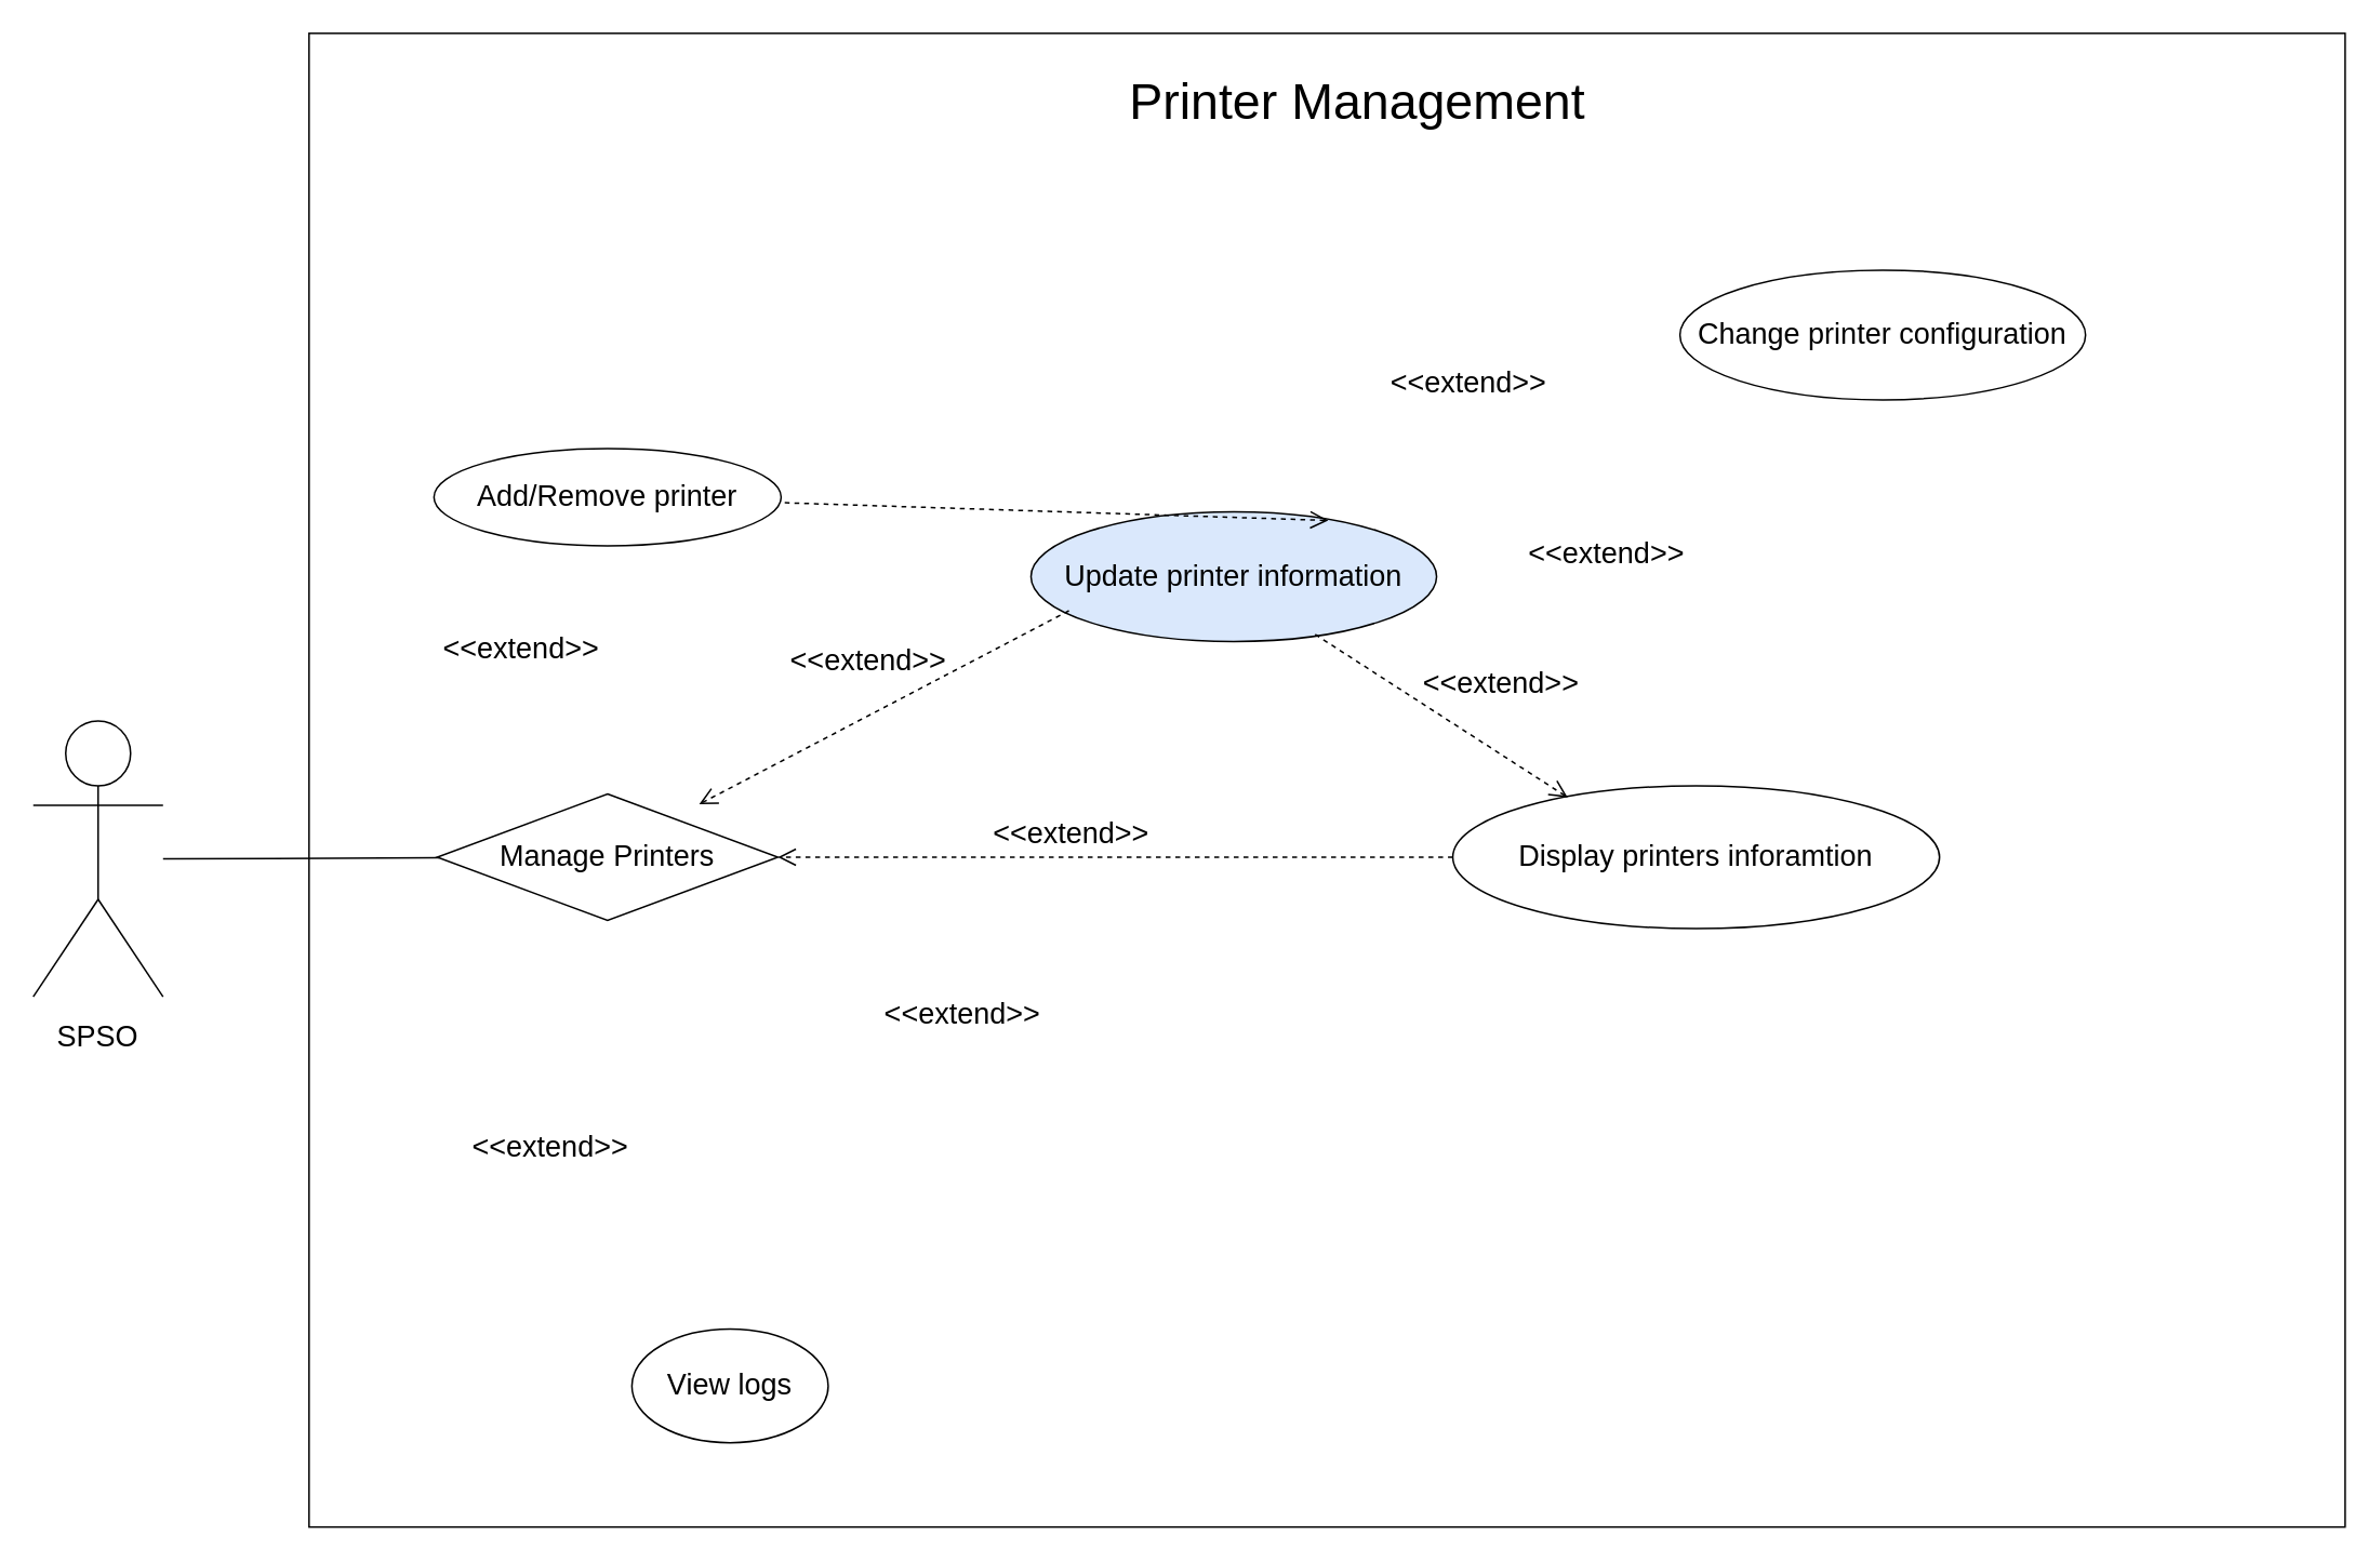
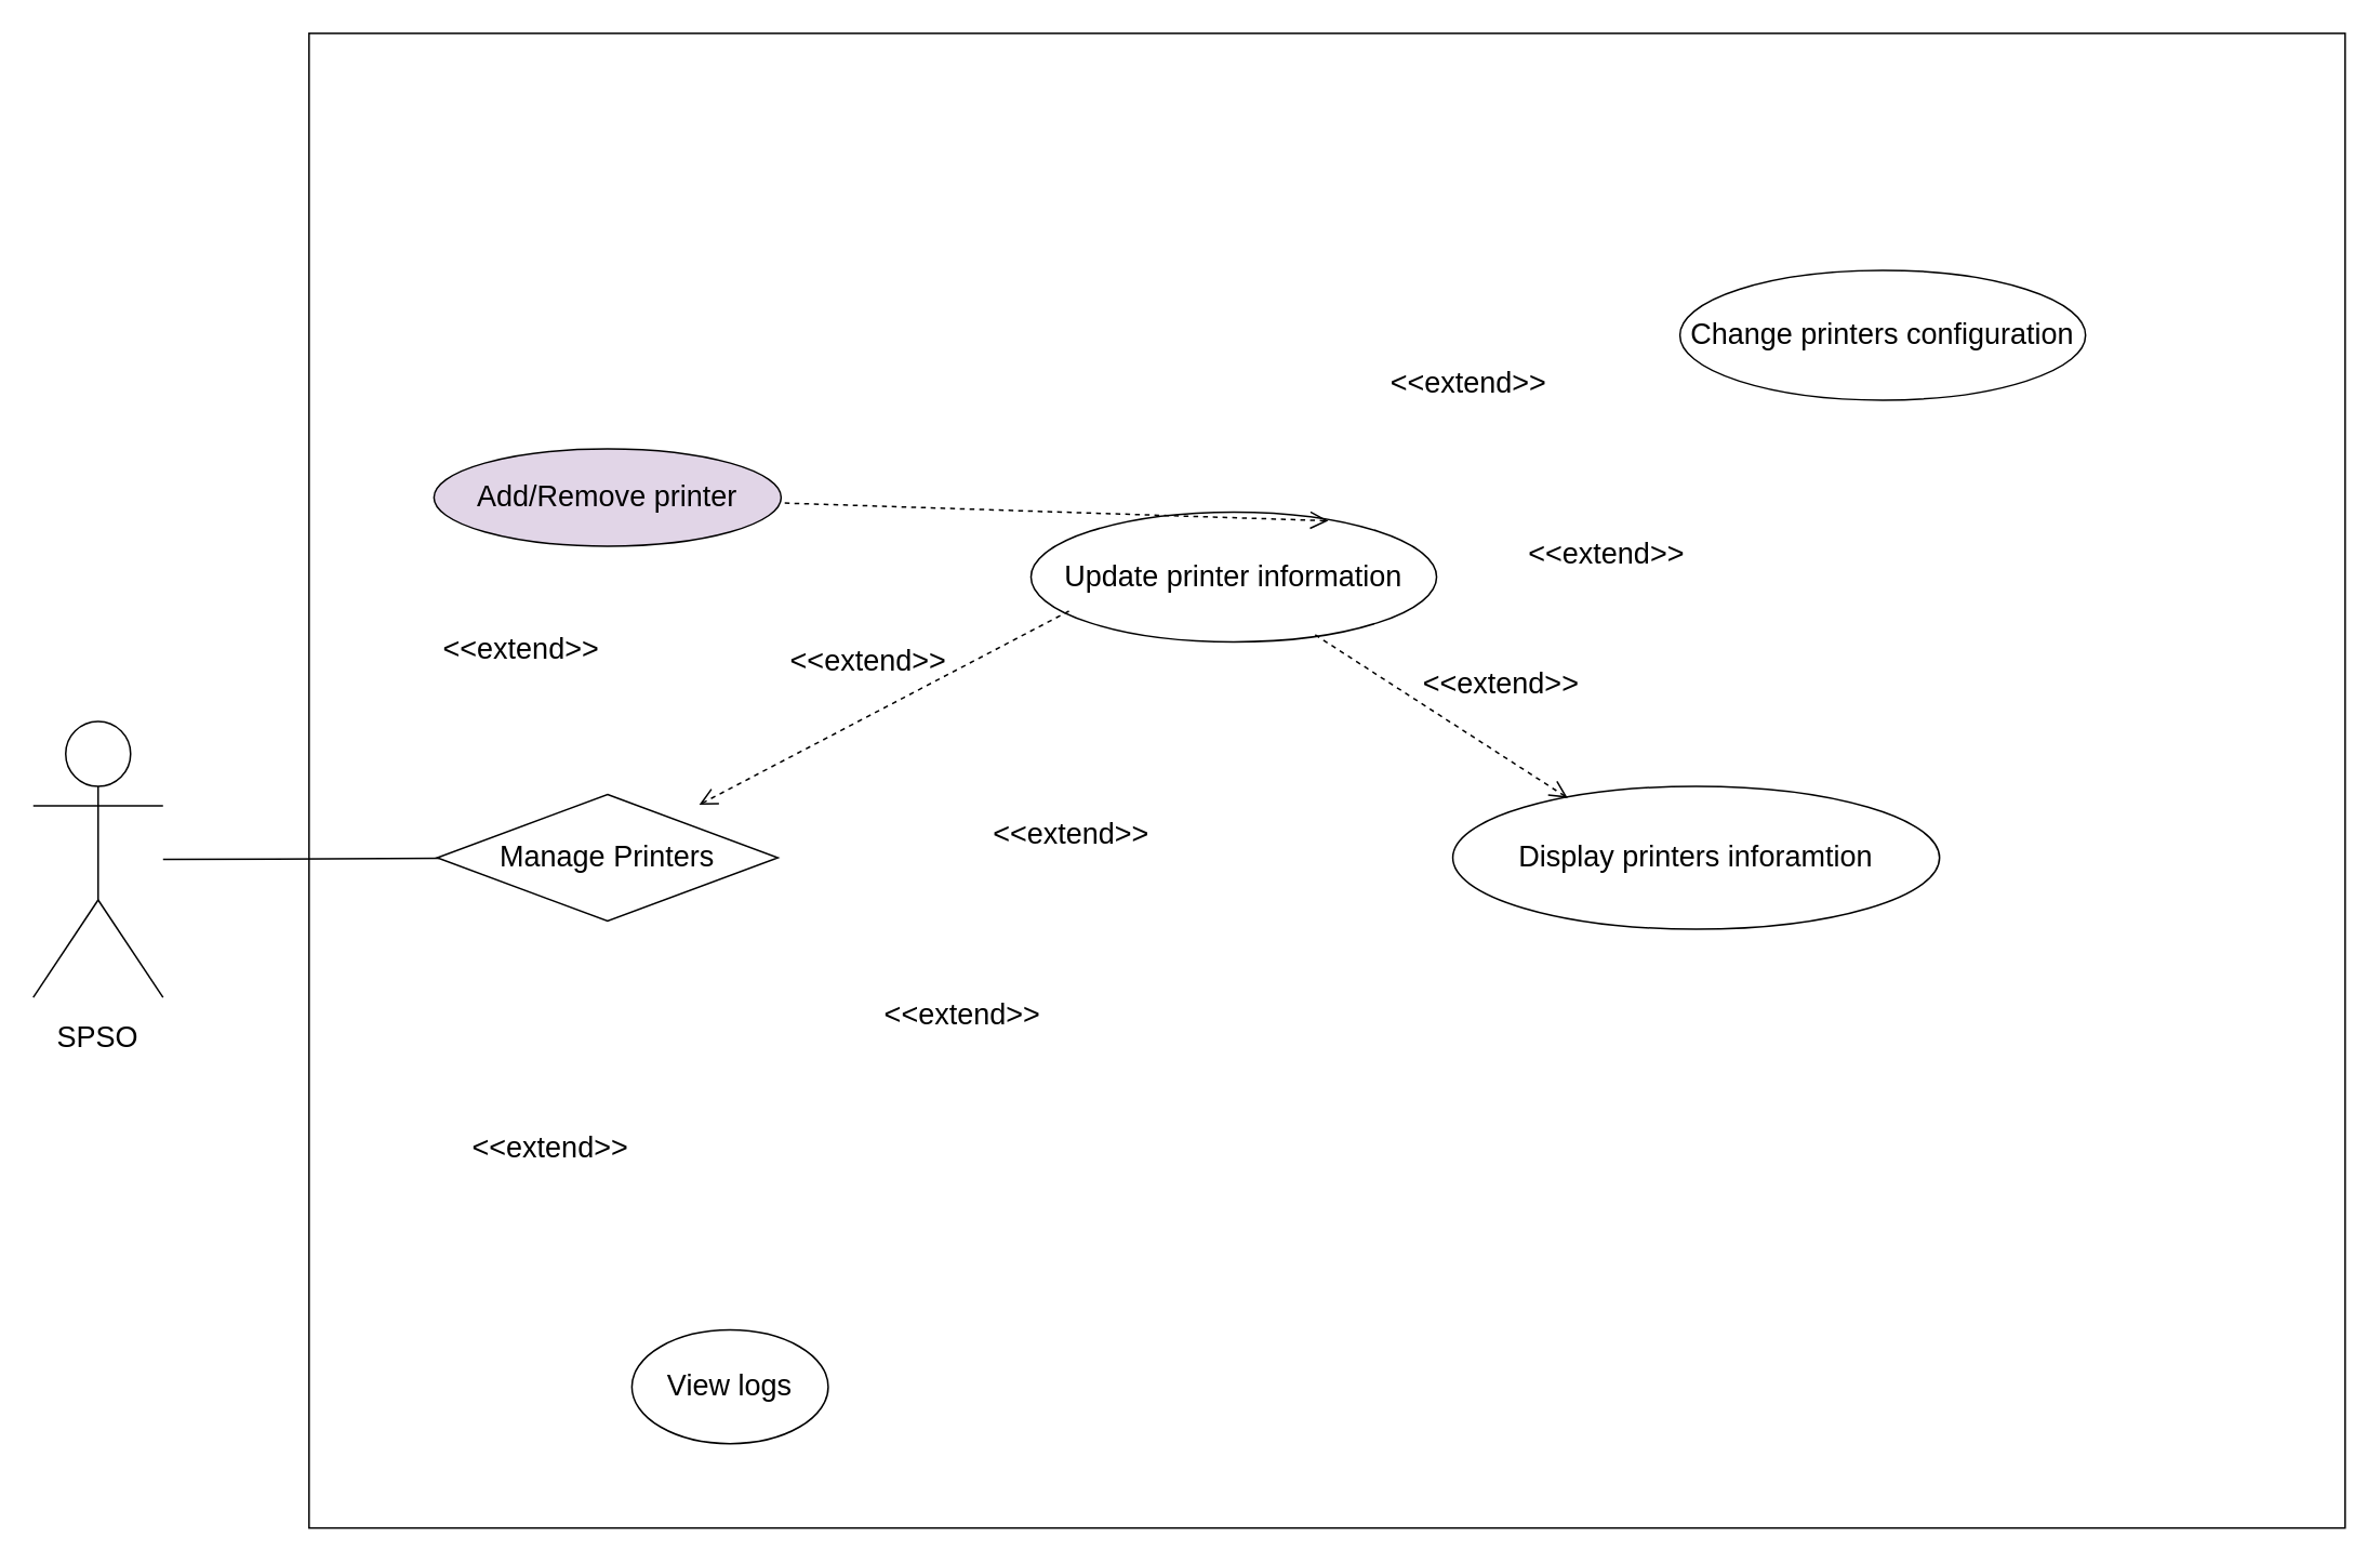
  <mxCell id="0" />
  <mxCell id="1" parent="0" />
  <mxCell id="2" value="" style="rounded=0;whiteSpace=wrap;html=1;labelBackgroundColor=none;" vertex="1" parent="1"><mxGeometry x="190" y="20" width="1255" height="921" as="geometry" /></mxCell>
  <mxCell id="3" value="" style="ellipse;whiteSpace=wrap;html=1;aspect=fixed;labelBackgroundColor=none;" vertex="1" parent="1"><mxGeometry x="40" y="444" width="40" height="40" as="geometry" /></mxCell>
  <mxCell id="4" value="" style="endArrow=none;html=1;rounded=0;entryX=0.5;entryY=1;entryDx=0;entryDy=0;labelBackgroundColor=none;fontColor=default;" edge="1" parent="1" target="3"><mxGeometry width="50" height="50" relative="1" as="geometry"><mxPoint x="60" y="554" as="sourcePoint" /><mxPoint x="530" y="504" as="targetPoint" /></mxGeometry></mxCell>
  <mxCell id="5" value="" style="endArrow=none;html=1;rounded=0;labelBackgroundColor=none;fontColor=default;" edge="1" parent="1"><mxGeometry width="50" height="50" relative="1" as="geometry"><mxPoint x="20" y="496" as="sourcePoint" /><mxPoint x="100" y="496" as="targetPoint" /></mxGeometry></mxCell>
  <mxCell id="6" value="" style="endArrow=none;html=1;rounded=0;labelBackgroundColor=none;fontColor=default;" edge="1" parent="1"><mxGeometry width="50" height="50" relative="1" as="geometry"><mxPoint x="60" y="554" as="sourcePoint" /><mxPoint x="20" y="614" as="targetPoint" /></mxGeometry></mxCell>
  <mxCell id="7" value="" style="endArrow=none;html=1;rounded=0;labelBackgroundColor=none;fontColor=default;" edge="1" parent="1"><mxGeometry width="50" height="50" relative="1" as="geometry"><mxPoint x="60" y="554" as="sourcePoint" /><mxPoint x="100" y="614" as="targetPoint" /></mxGeometry></mxCell>
  <mxCell id="8" value="&lt;font style=&quot;font-size: 18px;&quot;&gt;SPSO&lt;/font&gt;" style="text;html=1;align=center;verticalAlign=middle;whiteSpace=wrap;rounded=0;labelBackgroundColor=none;" vertex="1" parent="1"><mxGeometry x="30" y="624" width="60" height="30" as="geometry" /></mxCell>
- <mxCell id="9" value="&lt;font style=&quot;font-size: 18px;&quot;&gt;Add/Remove printer&lt;/font&gt;" style="ellipse;whiteSpace=wrap;html=1;labelBackgroundColor=none;" vertex="1" parent="1"><mxGeometry x="267" y="276" width="214" height="60" as="geometry" /></mxCell>
- <mxCell id="10" value="&lt;font style=&quot;font-size: 18px;&quot;&gt;Update printer information&lt;/font&gt;" style="ellipse;whiteSpace=wrap;html=1;labelBackgroundColor=none;fillColor=#dae8fc;" vertex="1" parent="1"><mxGeometry x="635" y="315" width="250" height="80" as="geometry" /></mxCell>
+ <mxCell id="9" value="&lt;font style=&quot;font-size: 18px;&quot;&gt;Add/Remove printer&lt;/font&gt;" style="ellipse;whiteSpace=wrap;html=1;labelBackgroundColor=none;fillColor=#e1d5e7;" vertex="1" parent="1"><mxGeometry x="267" y="276" width="214" height="60" as="geometry" /></mxCell>
+ <mxCell id="10" value="&lt;font style=&quot;font-size: 18px;&quot;&gt;Update printer information&lt;/font&gt;" style="ellipse;whiteSpace=wrap;html=1;labelBackgroundColor=none;" vertex="1" parent="1"><mxGeometry x="635" y="315" width="250" height="80" as="geometry" /></mxCell>
  <mxCell id="11" value="&lt;font style=&quot;font-size: 18px;&quot;&gt;Display printers inforamtion&lt;/font&gt;" style="ellipse;whiteSpace=wrap;html=1;labelBackgroundColor=none;" vertex="1" parent="1"><mxGeometry x="895" y="484" width="300" height="88" as="geometry" /></mxCell>
  <mxCell id="12" value="&lt;font style=&quot;font-size: 18px;&quot;&gt;Manage Printers&lt;/font&gt;" style="rhombus;whiteSpace=wrap;html=1;labelBackgroundColor=none;" vertex="1" parent="1"><mxGeometry x="269" y="489" width="210" height="78" as="geometry" /></mxCell>
  <mxCell id="13" value="" style="endArrow=none;html=1;rounded=0;labelBackgroundColor=none;fontColor=default;" edge="1" parent="1" target="12"><mxGeometry width="50" height="50" relative="1" as="geometry"><mxPoint x="100" y="529" as="sourcePoint" /><mxPoint x="530" y="519" as="targetPoint" /></mxGeometry></mxCell>
- <mxCell id="14" value="&lt;font style=&quot;font-size: 31px;&quot;&gt;Printer Management&lt;/font&gt;" style="text;strokeColor=none;fillColor=none;align=left;verticalAlign=middle;spacingLeft=4;spacingRight=4;overflow=hidden;points=[[0,0.5],[1,0.5]];portConstraint=eastwest;rotatable=0;whiteSpace=wrap;html=1;labelBackgroundColor=none;" vertex="1" parent="1"><mxGeometry x="690" y="37" width="320" height="50" as="geometry" /></mxCell>
- <mxCell id="15" value="" style="endArrow=open;html=1;rounded=0;exitX=0;exitY=0.5;exitDx=0;exitDy=0;dashed=1;endFill=0;endSize=9;labelBackgroundColor=none;fontColor=default;" edge="1" parent="1" source="11" target="12"><mxGeometry width="50" height="50" relative="1" as="geometry"><mxPoint x="710" y="531" as="sourcePoint" /><mxPoint x="480" y="489" as="targetPoint" /><Array as="points"><mxPoint x="620" y="528" /></Array></mxGeometry></mxCell>
  <mxCell id="16" value="" style="endArrow=none;html=1;rounded=0;exitX=0.769;exitY=0.081;exitDx=0;exitDy=0;exitPerimeter=0;dashed=1;startArrow=open;startFill=0;startSize=9;labelBackgroundColor=none;fontColor=default;entryX=0.097;entryY=0.757;entryDx=0;entryDy=0;entryPerimeter=0;" edge="1" parent="1" source="12" target="10"><mxGeometry width="50" height="50" relative="1" as="geometry"><mxPoint x="890" y="379" as="sourcePoint" /><mxPoint x="940" y="329" as="targetPoint" /></mxGeometry></mxCell>
  <mxCell id="17" value="&lt;font style=&quot;font-size: 18px;&quot;&gt;&amp;lt;&amp;lt;extend&amp;gt;&amp;gt;&lt;/font&gt;" style="text;html=1;align=center;verticalAlign=middle;whiteSpace=wrap;rounded=0;labelBackgroundColor=none;" vertex="1" parent="1"><mxGeometry x="563" y="610" width="60" height="30" as="geometry" /></mxCell>
  <mxCell id="18" value="&lt;font style=&quot;font-size: 18px;&quot;&gt;&amp;lt;&amp;lt;extend&amp;gt;&amp;gt;&lt;/font&gt;" style="text;html=1;align=center;verticalAlign=middle;whiteSpace=wrap;rounded=0;labelBackgroundColor=none;" vertex="1" parent="1"><mxGeometry x="291" y="385" width="60" height="30" as="geometry" /></mxCell>
  <mxCell id="19" value="&lt;font style=&quot;font-size: 18px;&quot;&gt;&amp;lt;&amp;lt;extend&amp;gt;&amp;gt;&lt;/font&gt;" style="text;html=1;align=center;verticalAlign=middle;whiteSpace=wrap;rounded=0;labelBackgroundColor=none;" vertex="1" parent="1"><mxGeometry x="630" y="499" width="60" height="30" as="geometry" /></mxCell>
  <mxCell id="20" value="&lt;font style=&quot;font-size: 18px;&quot;&gt;&amp;lt;&amp;lt;extend&amp;gt;&amp;gt;&lt;/font&gt;" style="text;html=1;align=center;verticalAlign=middle;whiteSpace=wrap;rounded=0;labelBackgroundColor=none;" vertex="1" parent="1"><mxGeometry x="505" y="392" width="60" height="30" as="geometry" /></mxCell>
  <mxCell id="21" value="&lt;font style=&quot;font-size: 18px;&quot;&gt;&amp;lt;&amp;lt;extend&amp;gt;&amp;gt;&lt;/font&gt;" style="text;html=1;align=center;verticalAlign=middle;whiteSpace=wrap;rounded=0;labelBackgroundColor=none;" vertex="1" parent="1"><mxGeometry x="960" y="326" width="60" height="30" as="geometry" /></mxCell>
- <mxCell id="22" value="&lt;font style=&quot;font-size: 18px;&quot;&gt;Change printer configuration&lt;/font&gt;" style="ellipse;whiteSpace=wrap;html=1;labelBackgroundColor=none;" vertex="1" parent="1"><mxGeometry x="1035" y="166" width="250" height="80" as="geometry" /></mxCell>
+ <mxCell id="22" value="&lt;font style=&quot;font-size: 18px;&quot;&gt;Change printers configuration&lt;/font&gt;" style="ellipse;whiteSpace=wrap;html=1;labelBackgroundColor=none;" vertex="1" parent="1"><mxGeometry x="1035" y="166" width="250" height="80" as="geometry" /></mxCell>
  <mxCell id="23" value="" style="endArrow=none;dashed=1;html=1;strokeWidth=1;rounded=0;exitX=0.733;exitY=0.067;exitDx=0;exitDy=0;startArrow=open;startFill=0;endSize=6;startSize=9;labelBackgroundColor=none;fontColor=default;exitPerimeter=0;" edge="1" parent="1" source="10" target="9"><mxGeometry width="50" height="50" relative="1" as="geometry"><mxPoint x="831" y="209" as="sourcePoint" /><mxPoint x="1031" y="209" as="targetPoint" /></mxGeometry></mxCell>
  <mxCell id="24" value="&lt;font style=&quot;font-size: 18px;&quot;&gt;&amp;lt;&amp;lt;extend&amp;gt;&amp;gt;&lt;/font&gt;" style="text;html=1;align=center;verticalAlign=middle;whiteSpace=wrap;rounded=0;labelBackgroundColor=none;" vertex="1" parent="1"><mxGeometry x="875" y="221" width="60" height="30" as="geometry" /></mxCell>
  <mxCell id="25" value="&lt;font style=&quot;font-size: 18px;&quot;&gt;View logs&lt;/font&gt;" style="ellipse;whiteSpace=wrap;html=1;labelBackgroundColor=none;" vertex="1" parent="1"><mxGeometry x="389" y="819" width="121" height="70" as="geometry" /></mxCell>
  <mxCell id="26" value="&lt;font style=&quot;font-size: 18px;&quot;&gt;&amp;lt;&amp;lt;extend&amp;gt;&amp;gt;&lt;/font&gt;" style="text;html=1;align=center;verticalAlign=middle;whiteSpace=wrap;rounded=0;labelBackgroundColor=none;" vertex="1" parent="1"><mxGeometry x="309" y="692" width="60" height="30" as="geometry" /></mxCell>
  <mxCell id="27" value="" style="endArrow=none;dashed=1;html=1;strokeWidth=1;rounded=0;exitX=0.236;exitY=0.081;exitDx=0;exitDy=0;startArrow=open;startFill=0;endSize=6;startSize=9;labelBackgroundColor=none;fontColor=default;entryX=0.696;entryY=0.936;entryDx=0;entryDy=0;exitPerimeter=0;entryPerimeter=0;" edge="1" parent="1" source="11" target="10"><mxGeometry width="50" height="50" relative="1" as="geometry"><mxPoint x="828" y="330" as="sourcePoint" /><mxPoint x="1054" y="233" as="targetPoint" /></mxGeometry></mxCell>
  <mxCell id="28" value="&lt;font style=&quot;font-size: 18px;&quot;&gt;&amp;lt;&amp;lt;extend&amp;gt;&amp;gt;&lt;/font&gt;" style="text;html=1;align=center;verticalAlign=middle;whiteSpace=wrap;rounded=0;labelBackgroundColor=none;" vertex="1" parent="1"><mxGeometry x="895" y="406" width="60" height="30" as="geometry" /></mxCell>
